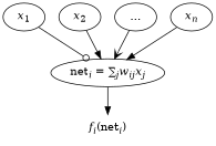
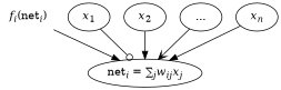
  digraph {
    fontname="DejaVu Serif"
    node [fontname="DejaVu Serif"]
    edge [arrowhead=normal fontname="DejaVu Serif"]
    n1 [label=<net<SUB><I>i</I></SUB> = ∑<I><SUB>j</SUB>w<SUB>ij</SUB>x<SUB>j</SUB></I>>]
    n2 [label=<<i>f<sub>i</sub></i>(net<sub><i>i</i></sub>)> shape=plaintext]
    n3 [label=<<i>x</i><SUB>1</SUB>>]
    n4 [label=<<i>x</i><SUB>2</SUB>>]
    n5 [label="..." shape=ellipse]
    n6 [label=<<i>x</i><SUB><I>n</I></SUB>>]
-   n1 -> n2
+   n2 -> n1
    n3 -> n1 [arrowhead=odot]
    n4 -> n1
    n5 -> n1 [arrowhead=vee]
    n6 -> n1
  }
